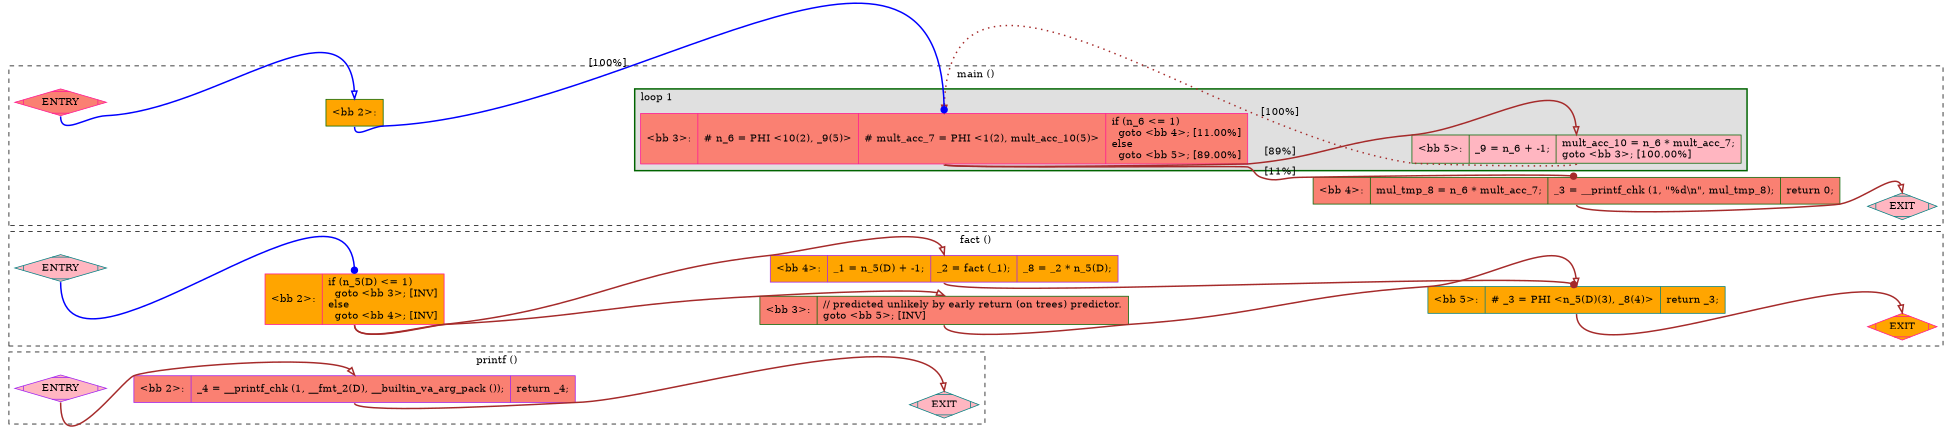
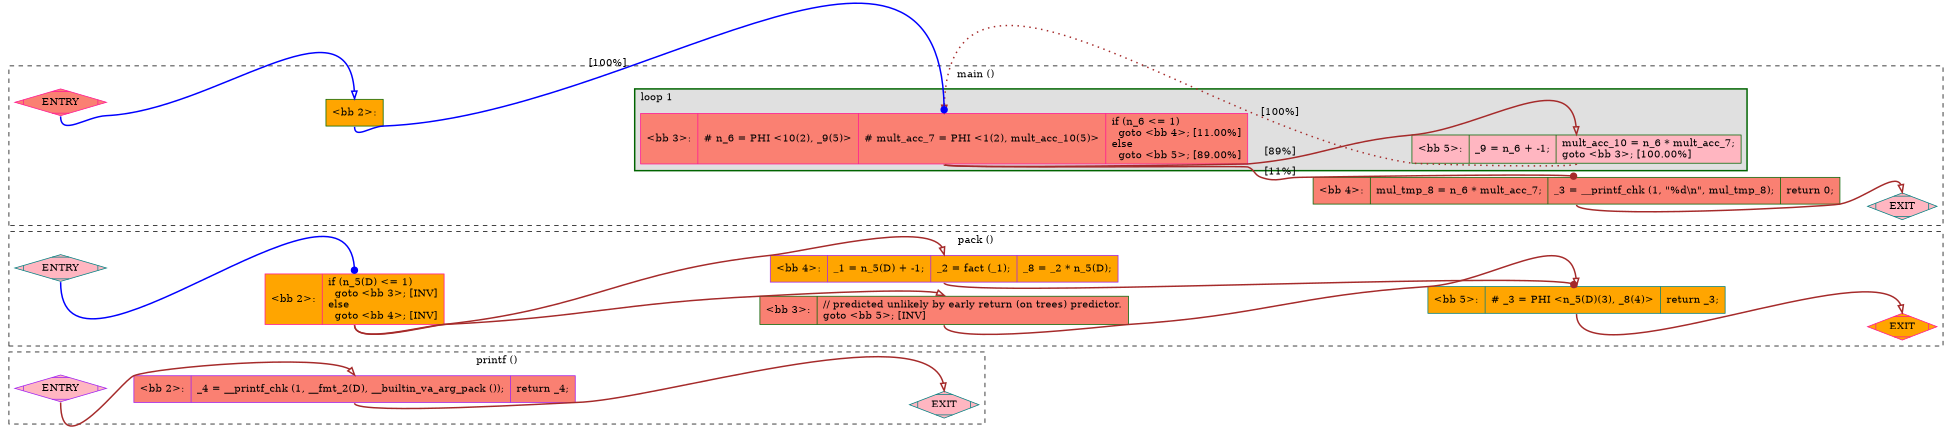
  digraph {
    rankdir=LR
    node [fillcolor=lightpink shape=record style=filled color=teal]
    edge [constraint=true headport=n style="solid,bold" tailport=s color=brown weight=10 arrowhead=onormal]
    n1 [label=ENTRY shape=Mdiamond color=purple]
    n2 [label=EXIT shape=Mdiamond]
    n3 [fillcolor=salmon label="{\<bb\ 2\>:\l|_4\ =\ __printf_chk\ (1,\ __fmt_2(D),\ __builtin_va_arg_pack\ ());\l|return\ _4;\l}" color=purple]
    n4 [label=ENTRY shape=Mdiamond]
    n5 [fillcolor=orange label=EXIT shape=Mdiamond color=deeppink]
    n6 [fillcolor=orange label="{\<bb\ 2\>:\l|if\ (n_5(D)\ \<=\ 1)\l\ \ goto\ \<bb\ 3\>;\ [INV]\lelse\l\ \ goto\ \<bb\ 4\>;\ [INV]\l}" color=deeppink]
    n7 [fillcolor=salmon label="{\<bb\ 3\>:\l|//\ predicted\ unlikely\ by\ early\ return\ (on\ trees)\ predictor.\lgoto\ \<bb\ 5\>;\ [INV]\l}" color=darkgreen]
    n8 [fillcolor=orange label="{\<bb\ 4\>:\l|_1\ =\ n_5(D)\ +\ -1;\l|_2\ =\ fact\ (_1);\l|_8\ =\ _2\ *\ n_5(D);\l}" color=purple]
    n9 [fillcolor=orange label="{\<bb\ 5\>:\l|#\ _3\ =\ PHI\ \<n_5(D)(3),\ _8(4)\>\l|return\ _3;\l}"]
    n10 [fillcolor=salmon label="{\<bb\ 3\>:\l|#\ n_6\ =\ PHI\ \<10(2),\ _9(5)\>\l|#\ mult_acc_7\ =\ PHI\ \<1(2),\ mult_acc_10(5)\>\l|if\ (n_6\ \<=\ 1)\l\ \ goto\ \<bb\ 4\>;\ [11.00%]\lelse\l\ \ goto\ \<bb\ 5\>;\ [89.00%]\l}" color=deeppink]
    n11 [label="{\<bb\ 5\>:\l|_9\ =\ n_6\ +\ -1;\l|mult_acc_10\ =\ n_6\ *\ mult_acc_7;\lgoto\ \<bb\ 3\>;\ [100.00%]\l}" color=darkgreen]
    n12 [fillcolor=salmon label="{\<bb\ 4\>:\l|mul_tmp_8\ =\ n_6\ *\ mult_acc_7;\l|_3\ =\ __printf_chk\ (1,\ \"%d\\n\",\ mul_tmp_8);\l|return\ 0;\l}" color=darkgreen]
    n13 [fillcolor=salmon label=ENTRY shape=Mdiamond color=deeppink]
    n14 [label=EXIT shape=Mdiamond]
    n15 [fillcolor=orange label="{\<bb\ 2\>:\l}" color=darkgreen]
    subgraph cluster_1 {
      color=black
      label="printf ()"
      style=dashed
      n1
      n2
      n3
    }
    subgraph cluster_2 {
      color=black
-     label="fact ()"
+     label="pack ()"
      style=dashed
      n4
      n5
      n6
      n7
      n8
      n9
    }
    subgraph cluster_3 {
      color=black
      label="main ()"
      style=dashed
      n12
      n13
      n14
      n15
      subgraph cluster_4 {
        color=darkgreen
        fillcolor=grey88
        label="loop 1"
        labeljust=l
        penwidth=2
        style=filled
        n10
        n11
      }
    }
    n1 -> n2 [style=invis color="" weight="" arrowhead=""]
    n1 -> n3 [weight=100]
    n3 -> n2
    n4 -> n5 [style=invis color="" weight="" arrowhead=""]
    n4 -> n6 [color=blue weight=100 arrowhead=dot]
    n6 -> n7
    n6 -> n8
    n7 -> n9 [weight=100]
    n8 -> n9 [weight=100 arrowhead=dot]
    n9 -> n5
    n10 -> n11 [label="[89%]"]
    n10 -> n12 [label="[11%]" arrowhead=dot]
    n11 -> n10 [constraint=false label="[100%]" style="dotted,bold"]
    n12 -> n14
    n13 -> n14 [style=invis color="" weight="" arrowhead=""]
    n13 -> n15 [color=blue weight=100]
    n15 -> n10 [color=blue label="[100%]" weight=100 arrowhead=dot]
  }
